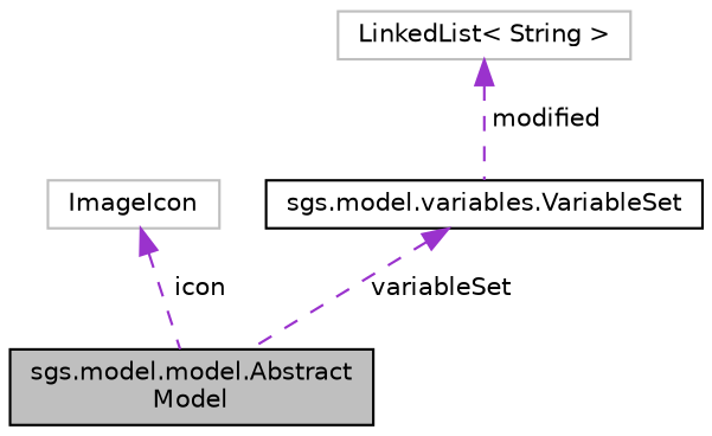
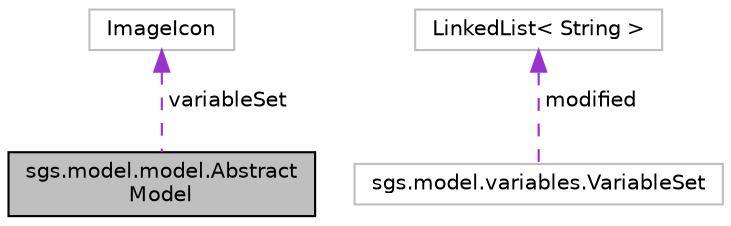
  digraph {
    node [color=black fillcolor=white fontname=Helvetica fontsize=10 shape=record style=filled]
    edge [color=darkorchid3 dir=back fontname=Helvetica fontsize=10 labelfontname=Helvetica labelfontsize=10 style=dashed]
    n1 [fillcolor=grey75 fontcolor=black height=0.2 label="sgs.model.model.Abstract\lModel" width=0.4]
    n2 [color=grey75 height=0.2 label=ImageIcon width=0.4]
-   n3 [height=0.2 label="sgs.model.variables.VariableSet" width=0.4]
+   n3 [color=grey75 height=0.2 label="sgs.model.variables.VariableSet" width=0.4]
    n4 [color=grey75 height=0.2 label="LinkedList\< String \>" width=0.4]
-   n2 -> n1 [label=" icon"]
-   n3 -> n1 [label=" variableSet"]
+   n2 -> n1 [label=" variableSet"]
    n4 -> n3 [label=" modified"]
  }
